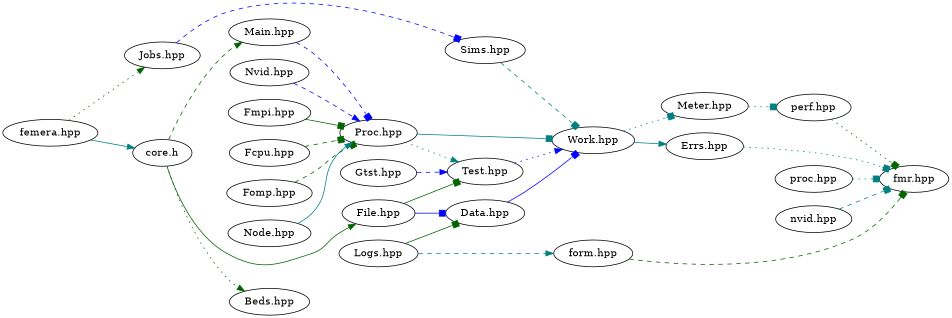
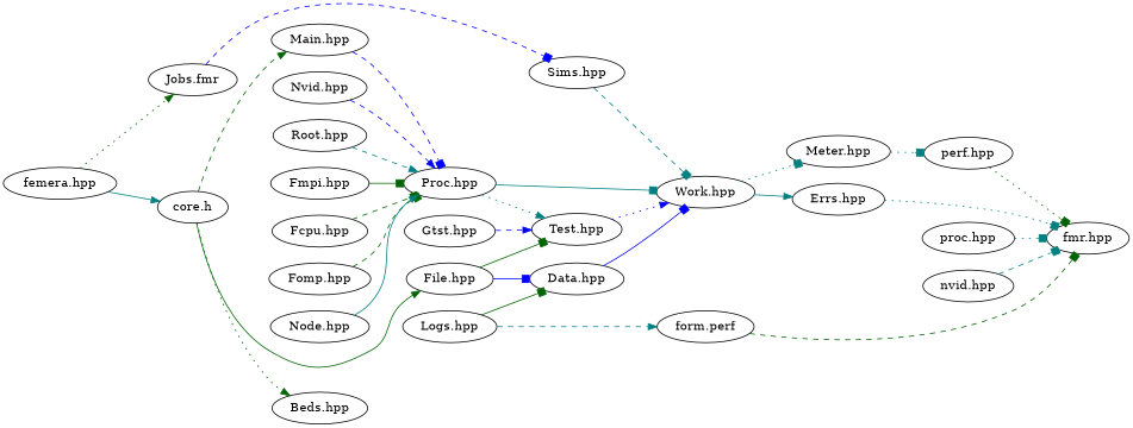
  digraph {
    clusterrank=local
    fontname=Helvetica
    fontsize=16
    rankdir=LR
    edge [arrowhead=box color=teal style=dashed]
    "femera.hpp"
-   "Jobs.hpp"
+   "Jobs.hpp" [label="Jobs.fmr"]
    "core.h"
    "Sims.hpp"
    "Main.hpp"
    "File.hpp"
    "Beds.hpp"
    "Work.hpp"
    "Meter.hpp"
    "perf.hpp"
    "fmr.hpp"
    "Errs.hpp"
    "proc.hpp"
    "Nvid.hpp"
    "Proc.hpp"
    "Test.hpp"
+   "Root.hpp"
    "Data.hpp"
    "nvid.hpp"
    "Fmpi.hpp"
    "Fcpu.hpp"
    "Fomp.hpp"
    "Logs.hpp"
-   "form.hpp"
+   "form.hpp" [label="form.perf"]
    "Node.hpp"
    "Gtst.hpp"
    "femera.hpp" -> "Jobs.hpp" [arrowhead=normal color=darkgreen style=dotted]
    "femera.hpp" -> "core.h" [arrowhead=normal style=solid]
    "Jobs.hpp" -> "Sims.hpp" [color=blue]
    "core.h" -> "Main.hpp" [arrowhead=normal color=darkgreen]
    "core.h" -> "File.hpp" [arrowhead=normal color=darkgreen style=solid]
    "core.h" -> "Beds.hpp" [arrowhead=normal color=darkgreen style=dotted]
    "Sims.hpp" -> "Work.hpp"
    "Main.hpp" -> "Proc.hpp" [color=blue]
    "File.hpp" -> "Test.hpp" [color=darkgreen style=solid]
    "File.hpp" -> "Data.hpp" [color=blue style=solid]
    "Work.hpp" -> "Meter.hpp" [style=dotted]
    "Work.hpp" -> "Errs.hpp" [arrowhead=normal style=solid]
    "Meter.hpp" -> "perf.hpp" [style=dotted]
    "perf.hpp" -> "fmr.hpp" [color=darkgreen style=dotted]
    "Errs.hpp" -> "fmr.hpp" [style=dotted]
    "proc.hpp" -> "fmr.hpp" [style=dotted]
    "Nvid.hpp" -> "Proc.hpp" [arrowhead=normal color=blue]
    "Proc.hpp" -> "Work.hpp" [style=solid]
    "Proc.hpp" -> "Test.hpp" [arrowhead=normal style=dotted]
    "Test.hpp" -> "Work.hpp" [arrowhead=normal color=blue style=dotted]
+   "Root.hpp" -> "Proc.hpp" [arrowhead=normal]
    "Data.hpp" -> "Work.hpp" [color=blue style=solid]
    "nvid.hpp" -> "fmr.hpp"
    "Fmpi.hpp" -> "Proc.hpp" [color=darkgreen style=solid]
    "Fcpu.hpp" -> "Proc.hpp" [color=darkgreen]
    "Fomp.hpp" -> "Proc.hpp" [color=darkgreen]
    "Logs.hpp" -> "Data.hpp" [color=darkgreen style=solid]
    "Logs.hpp" -> "form.hpp" [arrowhead=normal]
    "form.hpp" -> "fmr.hpp" [color=darkgreen]
    "Node.hpp" -> "Proc.hpp" [arrowhead=normal style=solid]
    "Gtst.hpp" -> "Test.hpp" [arrowhead=normal color=blue]
  }
